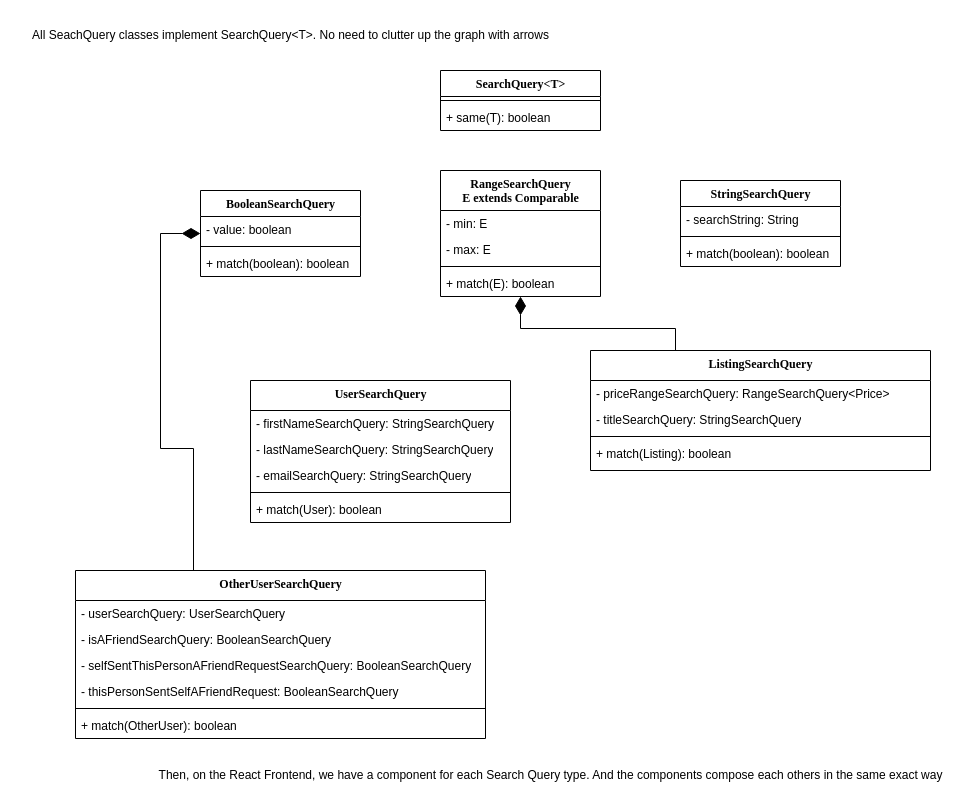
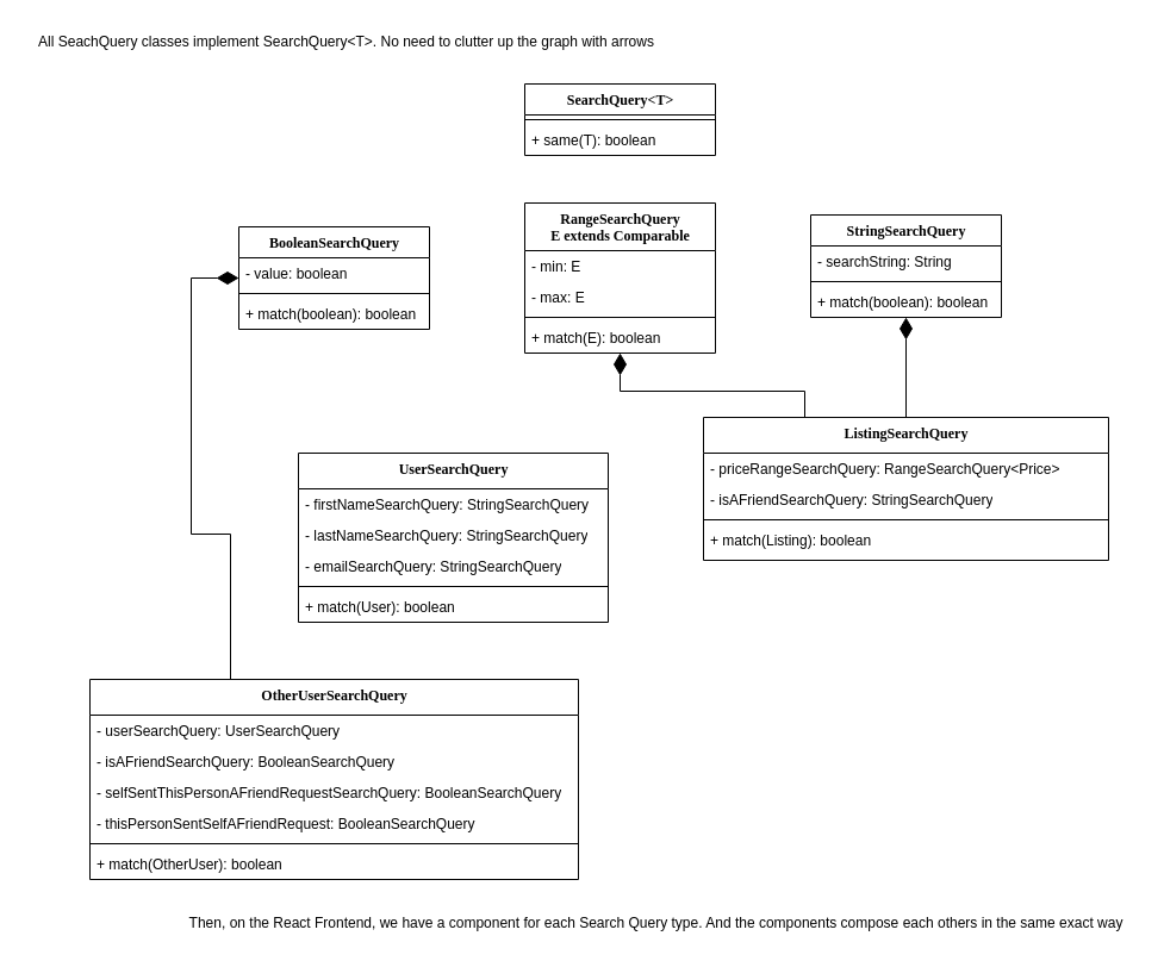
  <mxCell id="0" />
  <mxCell id="1" parent="0" />
  <mxCell id="2" value="SearchQuery&amp;lt;T&amp;gt;" style="swimlane;html=1;fontStyle=1;align=center;verticalAlign=top;childLayout=stackLayout;horizontal=1;startSize=26;horizontalStack=0;resizeParent=1;resizeLast=0;collapsible=1;marginBottom=0;swimlaneFillColor=#ffffff;rounded=0;shadow=0;comic=0;labelBackgroundColor=none;strokeWidth=1;fillColor=none;fontFamily=Verdana;fontSize=12" parent="1" vertex="1"><mxGeometry x="440" y="70" width="160" height="60" as="geometry" /></mxCell>
  <mxCell id="3" value="" style="line;html=1;strokeWidth=1;fillColor=none;align=left;verticalAlign=middle;spacingTop=-1;spacingLeft=3;spacingRight=3;rotatable=0;labelPosition=right;points=[];portConstraint=eastwest;" parent="2" vertex="1"><mxGeometry y="26" width="160" height="8" as="geometry" /></mxCell>
  <mxCell id="4" value="+ same(T): boolean" style="text;html=1;strokeColor=none;fillColor=none;align=left;verticalAlign=top;spacingLeft=4;spacingRight=4;whiteSpace=wrap;overflow=hidden;rotatable=0;points=[[0,0.5],[1,0.5]];portConstraint=eastwest;" parent="2" vertex="1"><mxGeometry y="34" width="160" height="26" as="geometry" /></mxCell>
  <mxCell id="5" value="BooleanSearchQuery" style="swimlane;html=1;fontStyle=1;align=center;verticalAlign=top;childLayout=stackLayout;horizontal=1;startSize=26;horizontalStack=0;resizeParent=1;resizeLast=0;collapsible=1;marginBottom=0;swimlaneFillColor=#ffffff;rounded=0;shadow=0;comic=0;labelBackgroundColor=none;strokeWidth=1;fillColor=none;fontFamily=Verdana;fontSize=12" vertex="1" parent="1"><mxGeometry x="200" y="190" width="160" height="86" as="geometry" /></mxCell>
  <mxCell id="6" value="- value: boolean" style="text;strokeColor=none;fillColor=none;align=left;verticalAlign=top;spacingLeft=4;spacingRight=4;overflow=hidden;rotatable=0;points=[[0,0.5],[1,0.5]];portConstraint=eastwest;whiteSpace=wrap;html=1;" vertex="1" parent="5"><mxGeometry y="26" width="160" height="26" as="geometry" /></mxCell>
  <mxCell id="7" value="" style="line;html=1;strokeWidth=1;fillColor=none;align=left;verticalAlign=middle;spacingTop=-1;spacingLeft=3;spacingRight=3;rotatable=0;labelPosition=right;points=[];portConstraint=eastwest;" vertex="1" parent="5"><mxGeometry y="52" width="160" height="8" as="geometry" /></mxCell>
  <mxCell id="8" value="+ match(boolean): boolean" style="text;html=1;strokeColor=none;fillColor=none;align=left;verticalAlign=top;spacingLeft=4;spacingRight=4;whiteSpace=wrap;overflow=hidden;rotatable=0;points=[[0,0.5],[1,0.5]];portConstraint=eastwest;" vertex="1" parent="5"><mxGeometry y="60" width="160" height="26" as="geometry" /></mxCell>
  <mxCell id="9" value="All SeachQuery classes implement SearchQuery&amp;lt;T&amp;gt;. No need to clutter up the graph with arrows" style="text;html=1;align=center;verticalAlign=middle;resizable=0;points=[];autosize=1;strokeColor=none;fillColor=none;" vertex="1" parent="1"><mxGeometry x="20" y="20" width="540" height="30" as="geometry" /></mxCell>
  <mxCell id="10" value="StringSearchQuery" style="swimlane;html=1;fontStyle=1;align=center;verticalAlign=top;childLayout=stackLayout;horizontal=1;startSize=26;horizontalStack=0;resizeParent=1;resizeLast=0;collapsible=1;marginBottom=0;swimlaneFillColor=#ffffff;rounded=0;shadow=0;comic=0;labelBackgroundColor=none;strokeWidth=1;fillColor=none;fontFamily=Verdana;fontSize=12" vertex="1" parent="1"><mxGeometry x="680" y="180" width="160" height="86" as="geometry" /></mxCell>
  <mxCell id="11" value="- searchString: String" style="text;strokeColor=none;fillColor=none;align=left;verticalAlign=top;spacingLeft=4;spacingRight=4;overflow=hidden;rotatable=0;points=[[0,0.5],[1,0.5]];portConstraint=eastwest;whiteSpace=wrap;html=1;" vertex="1" parent="10"><mxGeometry y="26" width="160" height="26" as="geometry" /></mxCell>
  <mxCell id="12" value="" style="line;html=1;strokeWidth=1;fillColor=none;align=left;verticalAlign=middle;spacingTop=-1;spacingLeft=3;spacingRight=3;rotatable=0;labelPosition=right;points=[];portConstraint=eastwest;" vertex="1" parent="10"><mxGeometry y="52" width="160" height="8" as="geometry" /></mxCell>
  <mxCell id="13" value="+ match(boolean): boolean" style="text;html=1;strokeColor=none;fillColor=none;align=left;verticalAlign=top;spacingLeft=4;spacingRight=4;whiteSpace=wrap;overflow=hidden;rotatable=0;points=[[0,0.5],[1,0.5]];portConstraint=eastwest;" vertex="1" parent="10"><mxGeometry y="60" width="160" height="26" as="geometry" /></mxCell>
  <mxCell id="14" value="RangeSearchQuery&lt;div&gt;E extends Comparable&lt;/div&gt;" style="swimlane;html=1;fontStyle=1;align=center;verticalAlign=top;childLayout=stackLayout;horizontal=1;startSize=40;horizontalStack=0;resizeParent=1;resizeLast=0;collapsible=1;marginBottom=0;swimlaneFillColor=#ffffff;rounded=0;shadow=0;comic=0;labelBackgroundColor=none;strokeWidth=1;fillColor=none;fontFamily=Verdana;fontSize=12" vertex="1" parent="1"><mxGeometry x="440" y="170" width="160" height="126" as="geometry" /></mxCell>
  <mxCell id="15" value="- min: E" style="text;strokeColor=none;fillColor=none;align=left;verticalAlign=top;spacingLeft=4;spacingRight=4;overflow=hidden;rotatable=0;points=[[0,0.5],[1,0.5]];portConstraint=eastwest;whiteSpace=wrap;html=1;" vertex="1" parent="14"><mxGeometry y="40" width="160" height="26" as="geometry" /></mxCell>
  <mxCell id="16" value="- max: E" style="text;strokeColor=none;fillColor=none;align=left;verticalAlign=top;spacingLeft=4;spacingRight=4;overflow=hidden;rotatable=0;points=[[0,0.5],[1,0.5]];portConstraint=eastwest;whiteSpace=wrap;html=1;" vertex="1" parent="14"><mxGeometry y="66" width="160" height="26" as="geometry" /></mxCell>
  <mxCell id="17" value="" style="line;html=1;strokeWidth=1;fillColor=none;align=left;verticalAlign=middle;spacingTop=-1;spacingLeft=3;spacingRight=3;rotatable=0;labelPosition=right;points=[];portConstraint=eastwest;" vertex="1" parent="14"><mxGeometry y="92" width="160" height="8" as="geometry" /></mxCell>
  <mxCell id="18" value="+ match(E): boolean" style="text;html=1;strokeColor=none;fillColor=none;align=left;verticalAlign=top;spacingLeft=4;spacingRight=4;whiteSpace=wrap;overflow=hidden;rotatable=0;points=[[0,0.5],[1,0.5]];portConstraint=eastwest;" vertex="1" parent="14"><mxGeometry y="100" width="160" height="26" as="geometry" /></mxCell>
  <mxCell id="19" style="edgeStyle=orthogonalEdgeStyle;rounded=0;orthogonalLoop=1;jettySize=auto;html=1;exitX=0.25;exitY=0;exitDx=0;exitDy=0;endArrow=diamondThin;endFill=1;endSize=16;" edge="1" parent="1" source="21" target="14"><mxGeometry relative="1" as="geometry" /></mxCell>
+ <mxCell id="20" style="edgeStyle=orthogonalEdgeStyle;rounded=0;orthogonalLoop=1;jettySize=auto;html=1;exitX=0.5;exitY=0;exitDx=0;exitDy=0;endArrow=diamondThin;endFill=1;endSize=16;" edge="1" parent="1" source="21" target="10"><mxGeometry relative="1" as="geometry" /></mxCell>
  <mxCell id="21" value="ListingSearchQuery" style="swimlane;html=1;fontStyle=1;align=center;verticalAlign=top;childLayout=stackLayout;horizontal=1;startSize=30;horizontalStack=0;resizeParent=1;resizeLast=0;collapsible=1;marginBottom=0;swimlaneFillColor=#ffffff;rounded=0;shadow=0;comic=0;labelBackgroundColor=none;strokeWidth=1;fillColor=none;fontFamily=Verdana;fontSize=12" vertex="1" parent="1"><mxGeometry x="590" y="350" width="340" height="120" as="geometry" /></mxCell>
  <mxCell id="22" value="- priceRangeSearchQuery: RangeSearchQuery&amp;lt;Price&amp;gt;" style="text;strokeColor=none;fillColor=none;align=left;verticalAlign=top;spacingLeft=4;spacingRight=4;overflow=hidden;rotatable=0;points=[[0,0.5],[1,0.5]];portConstraint=eastwest;whiteSpace=wrap;html=1;" vertex="1" parent="21"><mxGeometry y="30" width="340" height="26" as="geometry" /></mxCell>
- <mxCell id="23" value="- titleSearchQuery: StringSearchQuery" style="text;strokeColor=none;fillColor=none;align=left;verticalAlign=top;spacingLeft=4;spacingRight=4;overflow=hidden;rotatable=0;points=[[0,0.5],[1,0.5]];portConstraint=eastwest;whiteSpace=wrap;html=1;" vertex="1" parent="21"><mxGeometry y="56" width="340" height="26" as="geometry" /></mxCell>
+ <mxCell id="23" value="- isAFriendSearchQuery: StringSearchQuery" style="text;strokeColor=none;fillColor=none;align=left;verticalAlign=top;spacingLeft=4;spacingRight=4;overflow=hidden;rotatable=0;points=[[0,0.5],[1,0.5]];portConstraint=eastwest;whiteSpace=wrap;html=1;" vertex="1" parent="21"><mxGeometry y="56" width="340" height="26" as="geometry" /></mxCell>
  <mxCell id="24" value="" style="line;html=1;strokeWidth=1;fillColor=none;align=left;verticalAlign=middle;spacingTop=-1;spacingLeft=3;spacingRight=3;rotatable=0;labelPosition=right;points=[];portConstraint=eastwest;" vertex="1" parent="21"><mxGeometry y="82" width="340" height="8" as="geometry" /></mxCell>
  <mxCell id="25" value="+ match(Listing): boolean" style="text;html=1;strokeColor=none;fillColor=none;align=left;verticalAlign=top;spacingLeft=4;spacingRight=4;whiteSpace=wrap;overflow=hidden;rotatable=0;points=[[0,0.5],[1,0.5]];portConstraint=eastwest;" vertex="1" parent="21"><mxGeometry y="90" width="340" height="26" as="geometry" /></mxCell>
  <mxCell id="26" value="UserSearchQuery" style="swimlane;html=1;fontStyle=1;align=center;verticalAlign=top;childLayout=stackLayout;horizontal=1;startSize=30;horizontalStack=0;resizeParent=1;resizeLast=0;collapsible=1;marginBottom=0;swimlaneFillColor=#ffffff;rounded=0;shadow=0;comic=0;labelBackgroundColor=none;strokeWidth=1;fillColor=none;fontFamily=Verdana;fontSize=12" vertex="1" parent="1"><mxGeometry x="250" y="380" width="260" height="142" as="geometry" /></mxCell>
  <mxCell id="27" value="- firstNameSearchQuery: StringSearchQuery" style="text;strokeColor=none;fillColor=none;align=left;verticalAlign=top;spacingLeft=4;spacingRight=4;overflow=hidden;rotatable=0;points=[[0,0.5],[1,0.5]];portConstraint=eastwest;whiteSpace=wrap;html=1;" vertex="1" parent="26"><mxGeometry y="30" width="260" height="26" as="geometry" /></mxCell>
  <mxCell id="28" value="- lastNameSearchQuery: StringSearchQuery" style="text;strokeColor=none;fillColor=none;align=left;verticalAlign=top;spacingLeft=4;spacingRight=4;overflow=hidden;rotatable=0;points=[[0,0.5],[1,0.5]];portConstraint=eastwest;whiteSpace=wrap;html=1;" vertex="1" parent="26"><mxGeometry y="56" width="260" height="26" as="geometry" /></mxCell>
  <mxCell id="29" value="- emailSearchQuery: StringSearchQuery" style="text;strokeColor=none;fillColor=none;align=left;verticalAlign=top;spacingLeft=4;spacingRight=4;overflow=hidden;rotatable=0;points=[[0,0.5],[1,0.5]];portConstraint=eastwest;whiteSpace=wrap;html=1;" vertex="1" parent="26"><mxGeometry y="82" width="260" height="26" as="geometry" /></mxCell>
  <mxCell id="30" value="" style="line;html=1;strokeWidth=1;fillColor=none;align=left;verticalAlign=middle;spacingTop=-1;spacingLeft=3;spacingRight=3;rotatable=0;labelPosition=right;points=[];portConstraint=eastwest;" vertex="1" parent="26"><mxGeometry y="108" width="260" height="8" as="geometry" /></mxCell>
  <mxCell id="31" value="+ match(User): boolean" style="text;html=1;strokeColor=none;fillColor=none;align=left;verticalAlign=top;spacingLeft=4;spacingRight=4;whiteSpace=wrap;overflow=hidden;rotatable=0;points=[[0,0.5],[1,0.5]];portConstraint=eastwest;" vertex="1" parent="26"><mxGeometry y="116" width="260" height="26" as="geometry" /></mxCell>
  <mxCell id="32" style="edgeStyle=orthogonalEdgeStyle;rounded=0;orthogonalLoop=1;jettySize=auto;html=1;exitX=0.25;exitY=0;exitDx=0;exitDy=0;endArrow=diamondThin;endFill=1;endSize=16;" edge="1" parent="1" source="33" target="5"><mxGeometry relative="1" as="geometry"><Array as="points"><mxPoint x="193" y="448" /><mxPoint x="160" y="448" /><mxPoint x="160" y="233" /></Array></mxGeometry></mxCell>
  <mxCell id="33" value="OtherUserSearchQuery" style="swimlane;html=1;fontStyle=1;align=center;verticalAlign=top;childLayout=stackLayout;horizontal=1;startSize=30;horizontalStack=0;resizeParent=1;resizeLast=0;collapsible=1;marginBottom=0;swimlaneFillColor=#ffffff;rounded=0;shadow=0;comic=0;labelBackgroundColor=none;strokeWidth=1;fillColor=none;fontFamily=Verdana;fontSize=12" vertex="1" parent="1"><mxGeometry x="75" y="570" width="410" height="168" as="geometry" /></mxCell>
  <mxCell id="34" value="- userSearchQuery: UserSearchQuery" style="text;strokeColor=none;fillColor=none;align=left;verticalAlign=top;spacingLeft=4;spacingRight=4;overflow=hidden;rotatable=0;points=[[0,0.5],[1,0.5]];portConstraint=eastwest;whiteSpace=wrap;html=1;" vertex="1" parent="33"><mxGeometry y="30" width="410" height="26" as="geometry" /></mxCell>
  <mxCell id="35" value="- isAFriendSearchQuery: BooleanSearchQuery" style="text;strokeColor=none;fillColor=none;align=left;verticalAlign=top;spacingLeft=4;spacingRight=4;overflow=hidden;rotatable=0;points=[[0,0.5],[1,0.5]];portConstraint=eastwest;whiteSpace=wrap;html=1;" vertex="1" parent="33"><mxGeometry y="56" width="410" height="26" as="geometry" /></mxCell>
  <mxCell id="36" value="- selfSentThisPersonAFriendRequestSearchQuery: BooleanSearchQuery" style="text;strokeColor=none;fillColor=none;align=left;verticalAlign=top;spacingLeft=4;spacingRight=4;overflow=hidden;rotatable=0;points=[[0,0.5],[1,0.5]];portConstraint=eastwest;whiteSpace=wrap;html=1;" vertex="1" parent="33"><mxGeometry y="82" width="410" height="26" as="geometry" /></mxCell>
  <mxCell id="37" value="- thisPersonSentSelfAFriendRequest: BooleanSearchQuery" style="text;strokeColor=none;fillColor=none;align=left;verticalAlign=top;spacingLeft=4;spacingRight=4;overflow=hidden;rotatable=0;points=[[0,0.5],[1,0.5]];portConstraint=eastwest;whiteSpace=wrap;html=1;" vertex="1" parent="33"><mxGeometry y="108" width="410" height="26" as="geometry" /></mxCell>
  <mxCell id="38" value="" style="line;html=1;strokeWidth=1;fillColor=none;align=left;verticalAlign=middle;spacingTop=-1;spacingLeft=3;spacingRight=3;rotatable=0;labelPosition=right;points=[];portConstraint=eastwest;" vertex="1" parent="33"><mxGeometry y="134" width="410" height="8" as="geometry" /></mxCell>
  <mxCell id="39" value="+ match(OtherUser): boolean" style="text;html=1;strokeColor=none;fillColor=none;align=left;verticalAlign=top;spacingLeft=4;spacingRight=4;whiteSpace=wrap;overflow=hidden;rotatable=0;points=[[0,0.5],[1,0.5]];portConstraint=eastwest;" vertex="1" parent="33"><mxGeometry y="142" width="410" height="26" as="geometry" /></mxCell>
  <mxCell id="40" value="Then, on the React Frontend, we have a component for each Search Query type. And the components compose each others in the same exact way" style="text;html=1;align=center;verticalAlign=middle;resizable=0;points=[];autosize=1;strokeColor=none;fillColor=none;" vertex="1" parent="1"><mxGeometry x="145" y="760" width="810" height="30" as="geometry" /></mxCell>
